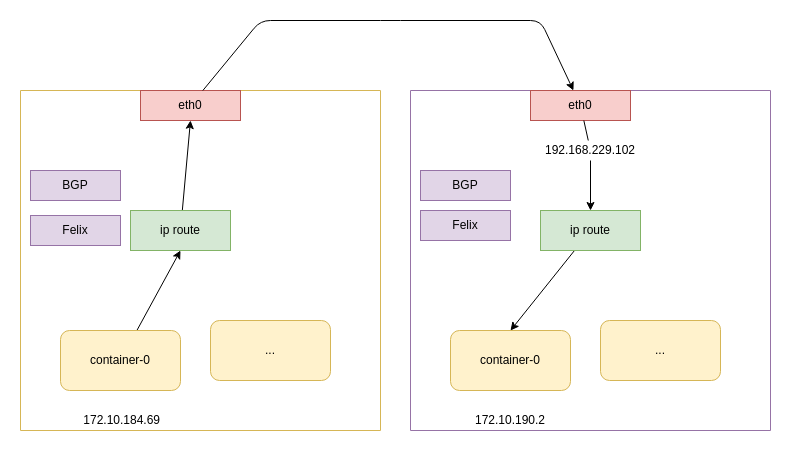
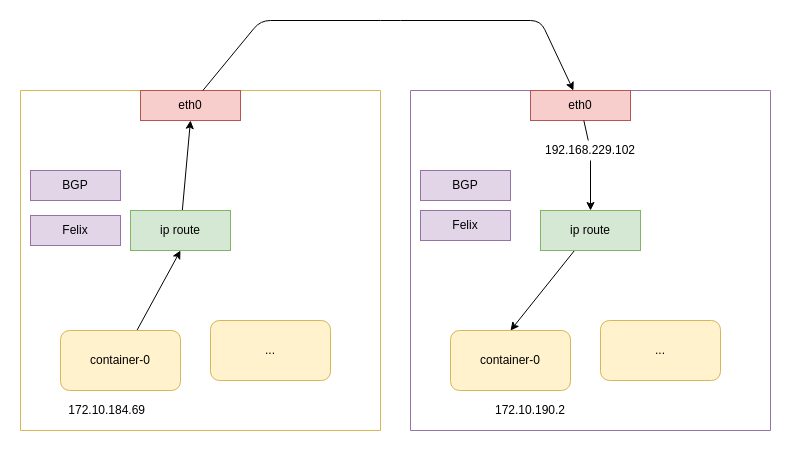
  <mxCell id="0" />
  <mxCell id="1" parent="0" />
  <mxCell id="2" value="" style="swimlane;startSize=0;fillColor=#e1d5e7;strokeColor=#9673a6;" parent="1" vertex="1"><mxGeometry x="410" y="90" width="360" height="340" as="geometry" /></mxCell>
  <mxCell id="3" value="container-0" style="rounded=1;whiteSpace=wrap;html=1;fillColor=#fff2cc;strokeColor=#d6b656;" parent="2" vertex="1"><mxGeometry x="40" y="240" width="120" height="60" as="geometry" /></mxCell>
  <mxCell id="4" value="..." style="rounded=1;whiteSpace=wrap;html=1;fillColor=#fff2cc;strokeColor=#d6b656;" parent="2" vertex="1"><mxGeometry x="190" y="230" width="120" height="60" as="geometry" /></mxCell>
  <mxCell id="5" style="edgeStyle=none;html=1;entryX=0.5;entryY=0;entryDx=0;entryDy=0;" parent="2" source="6" target="3" edge="1"><mxGeometry relative="1" as="geometry" /></mxCell>
  <mxCell id="6" value="ip route" style="rounded=0;whiteSpace=wrap;html=1;fillColor=#d5e8d4;strokeColor=#82b366;" parent="2" vertex="1"><mxGeometry x="130" y="120" width="100" height="40" as="geometry" /></mxCell>
  <mxCell id="7" value="" style="edgeStyle=none;html=1;startArrow=none;" parent="2" source="13" target="6" edge="1"><mxGeometry relative="1" as="geometry" /></mxCell>
  <mxCell id="8" value="eth0" style="rounded=0;whiteSpace=wrap;html=1;fillColor=#f8cecc;strokeColor=#b85450;" parent="2" vertex="1"><mxGeometry x="120" width="100" height="30" as="geometry" /></mxCell>
- <mxCell id="9" value="172.10.190.2" style="text;html=1;strokeColor=none;fillColor=none;align=center;verticalAlign=middle;whiteSpace=wrap;rounded=0;" parent="2" vertex="1"><mxGeometry x="55" y="320" width="90" height="20" as="geometry" /></mxCell>
+ <mxCell id="9" value="172.10.190.2" style="text;html=1;strokeColor=none;fillColor=none;align=center;verticalAlign=middle;whiteSpace=wrap;rounded=0;" parent="2" vertex="1"><mxGeometry x="75" y="310" width="90" height="20" as="geometry" /></mxCell>
  <mxCell id="10" value="BGP" style="rounded=0;whiteSpace=wrap;html=1;fillColor=#e1d5e7;strokeColor=#9673a6;" parent="2" vertex="1"><mxGeometry x="10" y="80" width="90" height="30" as="geometry" /></mxCell>
  <mxCell id="11" value="Felix" style="rounded=0;whiteSpace=wrap;html=1;fillColor=#e1d5e7;strokeColor=#9673a6;" parent="2" vertex="1"><mxGeometry x="10" y="120" width="90" height="30" as="geometry" /></mxCell>
  <mxCell id="12" value="" style="edgeStyle=none;html=1;endArrow=none;" parent="2" source="8" target="13" edge="1"><mxGeometry relative="1" as="geometry"><mxPoint x="698.8" y="280" as="sourcePoint" /><mxPoint x="691.6" y="370" as="targetPoint" /></mxGeometry></mxCell>
  <mxCell id="13" value="192.168.229.102" style="text;html=1;strokeColor=none;fillColor=none;align=center;verticalAlign=middle;whiteSpace=wrap;rounded=0;" parent="2" vertex="1"><mxGeometry x="110" y="50" width="140" height="20" as="geometry" /></mxCell>
  <mxCell id="14" value="" style="swimlane;startSize=0;fillColor=#fff2cc;strokeColor=#d6b656;" parent="1" vertex="1"><mxGeometry x="20" y="90" width="360" height="340" as="geometry" /></mxCell>
  <mxCell id="15" style="edgeStyle=none;html=1;entryX=0.5;entryY=1;entryDx=0;entryDy=0;" parent="14" source="16" target="19" edge="1"><mxGeometry relative="1" as="geometry" /></mxCell>
  <mxCell id="16" value="container-0" style="rounded=1;whiteSpace=wrap;html=1;fillColor=#fff2cc;strokeColor=#d6b656;" parent="14" vertex="1"><mxGeometry x="40" y="240" width="120" height="60" as="geometry" /></mxCell>
  <mxCell id="17" value="..." style="rounded=1;whiteSpace=wrap;html=1;fillColor=#fff2cc;strokeColor=#d6b656;" parent="14" vertex="1"><mxGeometry x="190" y="230" width="120" height="60" as="geometry" /></mxCell>
  <mxCell id="18" style="edgeStyle=none;html=1;entryX=0.5;entryY=1;entryDx=0;entryDy=0;" parent="14" source="19" target="20" edge="1"><mxGeometry relative="1" as="geometry" /></mxCell>
  <mxCell id="19" value="ip route" style="rounded=0;whiteSpace=wrap;html=1;fillColor=#d5e8d4;strokeColor=#82b366;" parent="14" vertex="1"><mxGeometry x="110" y="120" width="100" height="40" as="geometry" /></mxCell>
  <mxCell id="20" value="eth0" style="rounded=0;whiteSpace=wrap;html=1;fillColor=#f8cecc;strokeColor=#b85450;" parent="14" vertex="1"><mxGeometry x="120" width="100" height="30" as="geometry" /></mxCell>
- <mxCell id="21" value="&amp;nbsp;172.10.184.69" style="text;html=1;strokeColor=none;fillColor=none;align=center;verticalAlign=middle;whiteSpace=wrap;rounded=0;" parent="14" vertex="1"><mxGeometry x="55" y="320" width="90" height="20" as="geometry" /></mxCell>
+ <mxCell id="21" value="&amp;nbsp;172.10.184.69" style="text;html=1;strokeColor=none;fillColor=none;align=center;verticalAlign=middle;whiteSpace=wrap;rounded=0;" parent="14" vertex="1"><mxGeometry x="40" y="310" width="90" height="20" as="geometry" /></mxCell>
  <mxCell id="22" value="BGP" style="rounded=0;whiteSpace=wrap;html=1;fillColor=#e1d5e7;strokeColor=#9673a6;" parent="14" vertex="1"><mxGeometry x="10" y="80" width="90" height="30" as="geometry" /></mxCell>
  <mxCell id="23" value="Felix" style="rounded=0;whiteSpace=wrap;html=1;fillColor=#e1d5e7;strokeColor=#9673a6;" parent="14" vertex="1"><mxGeometry x="10" y="125" width="90" height="30" as="geometry" /></mxCell>
  <mxCell id="24" style="edgeStyle=none;html=1;" parent="1" source="20" target="8" edge="1"><mxGeometry relative="1" as="geometry"><Array as="points"><mxPoint x="260" y="20" /><mxPoint x="390" y="20" /><mxPoint x="540" y="20" /></Array></mxGeometry></mxCell>
